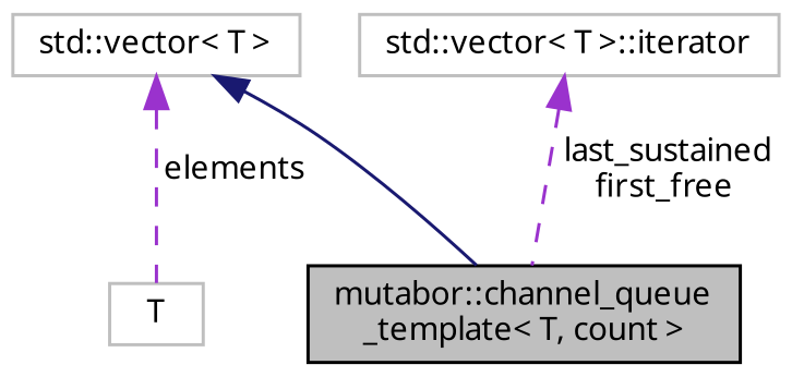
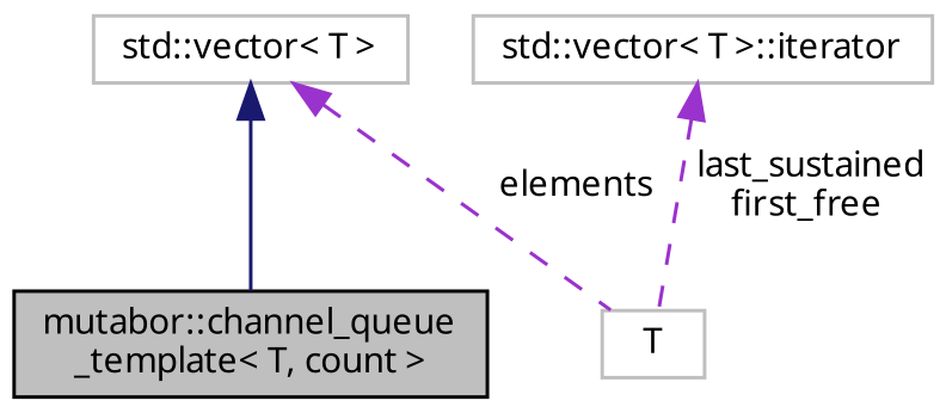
  digraph {
    node [color=grey75 fillcolor=white fontname=Sans fontsize=10 shape=record style=filled]
    edge [color=darkorchid3 dir=back fontname=Sans fontsize=10 labelfontname=Sans labelfontsize=10 style=dashed]
    n1 [color=black fillcolor=grey75 fontcolor=black height=0.2 label="mutabor::channel_queue\l_template\< T, count \>" width=0.4]
    n2 [height=0.2 label="std::vector\< T \>" width=0.4]
    n3 [height=0.2 label=T width=0.4]
    n4 [height=0.2 label="std::vector\< T \>::iterator" width=0.4]
    n2 -> n1 [color=midnightblue style=solid]
    n2 -> n3 [label=" elements"]
-   n4 -> n1 [label=" last_sustained\nfirst_free"]
+   n4 -> n3 [label=" last_sustained\nfirst_free"]
  }
